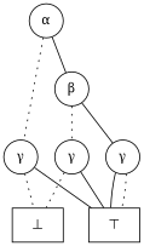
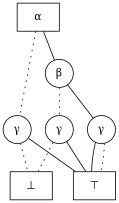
  graph {
    fontname="Noto Serif"
    node [shape=circle fontname="Noto Serif"]
    edge [fontname="Noto Serif"]
-   n1 [label="&alpha;"]
+   n1 [label="&alpha;" shape=box]
    n2 [label="&beta;"]
    n3 [label="&gamma;"]
    n4 [label="&gamma;"]
    n5 [label="&gamma;"]
    n6 [label="&#8868;" shape=box]
    n7 [label="&#8869;" shape=box]
    n1 -- n2
    n1 -- n3 [style=dotted]
    n2 -- n4
    n2 -- n5 [style=dotted]
    n3 -- n6
    n3 -- n7 [style=dotted]
    n4 -- n6
    n4 -- n6 [style=dotted]
    n5 -- n6
    n5 -- n7 [style=dotted]
  }
